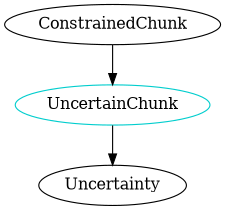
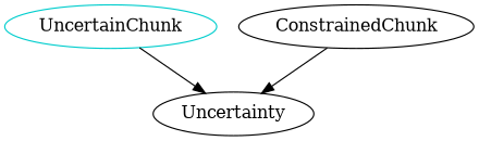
  digraph {
    n1 [color=cyan3 label=UncertainChunk shape=oval]
    Uncertainty
    ConstrainedChunk
    n1 -> Uncertainty
-   ConstrainedChunk -> n1
+   ConstrainedChunk -> Uncertainty
  }
